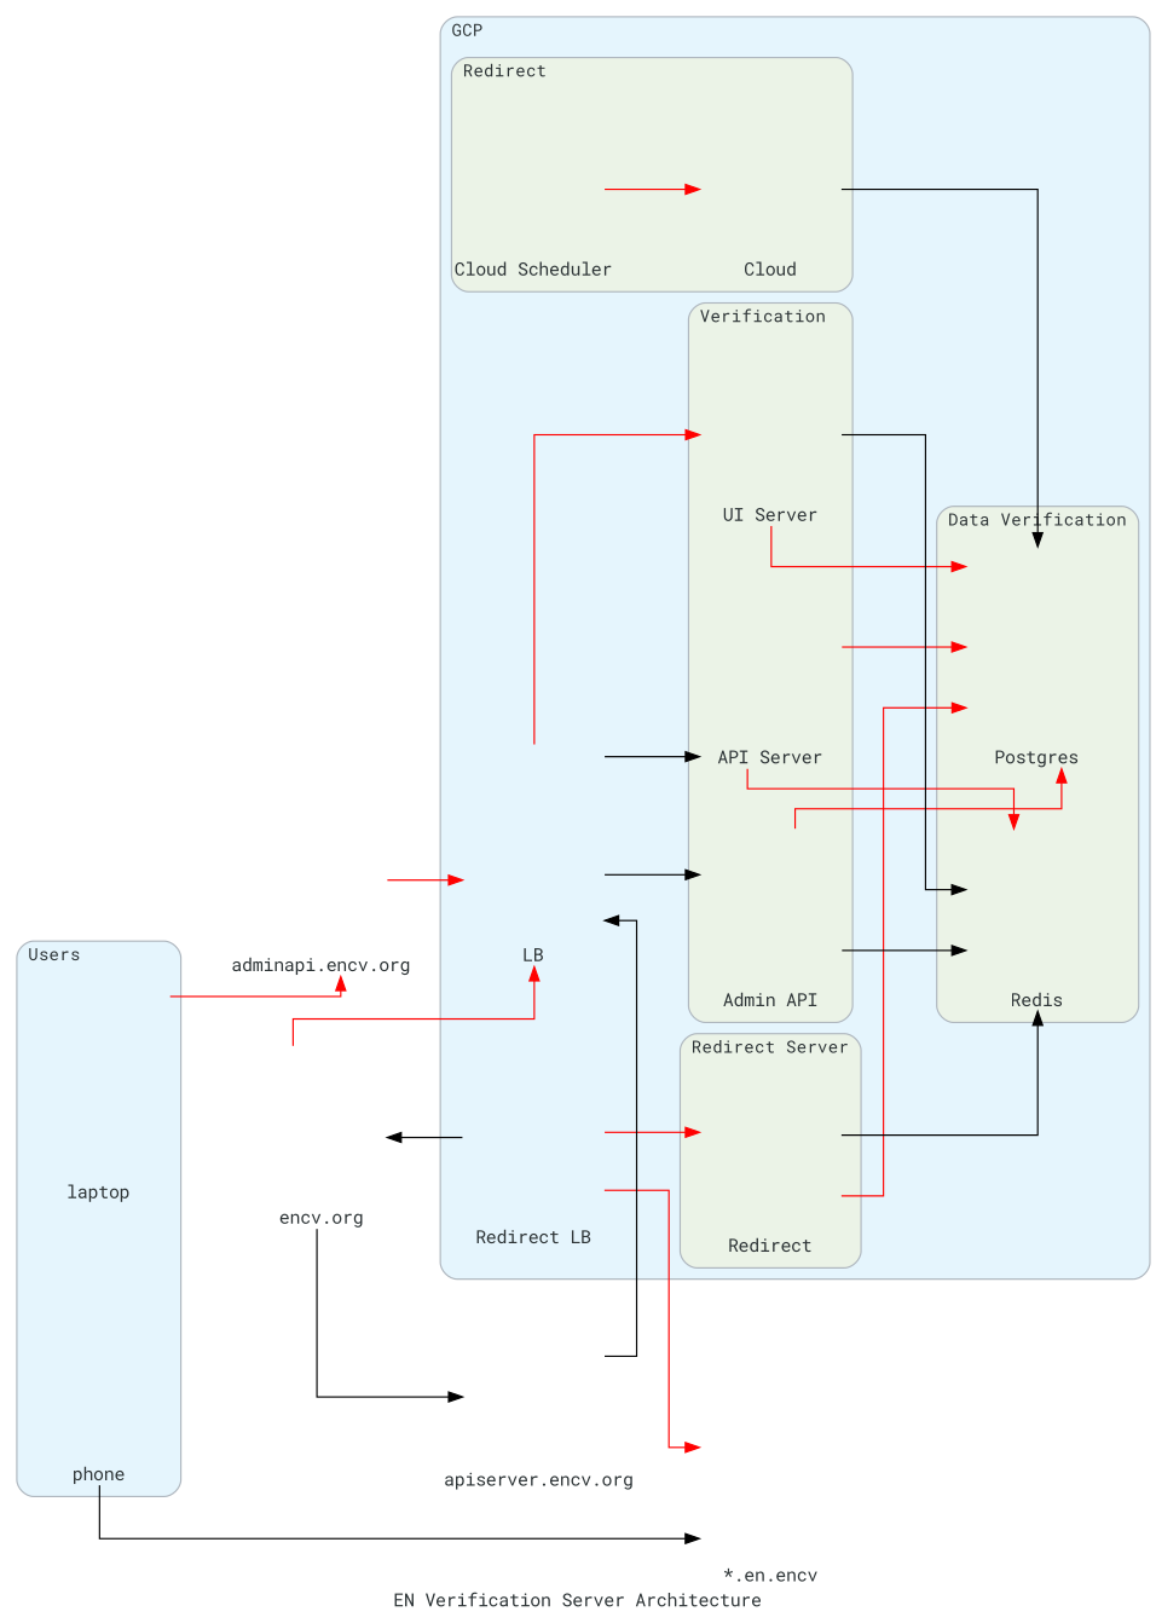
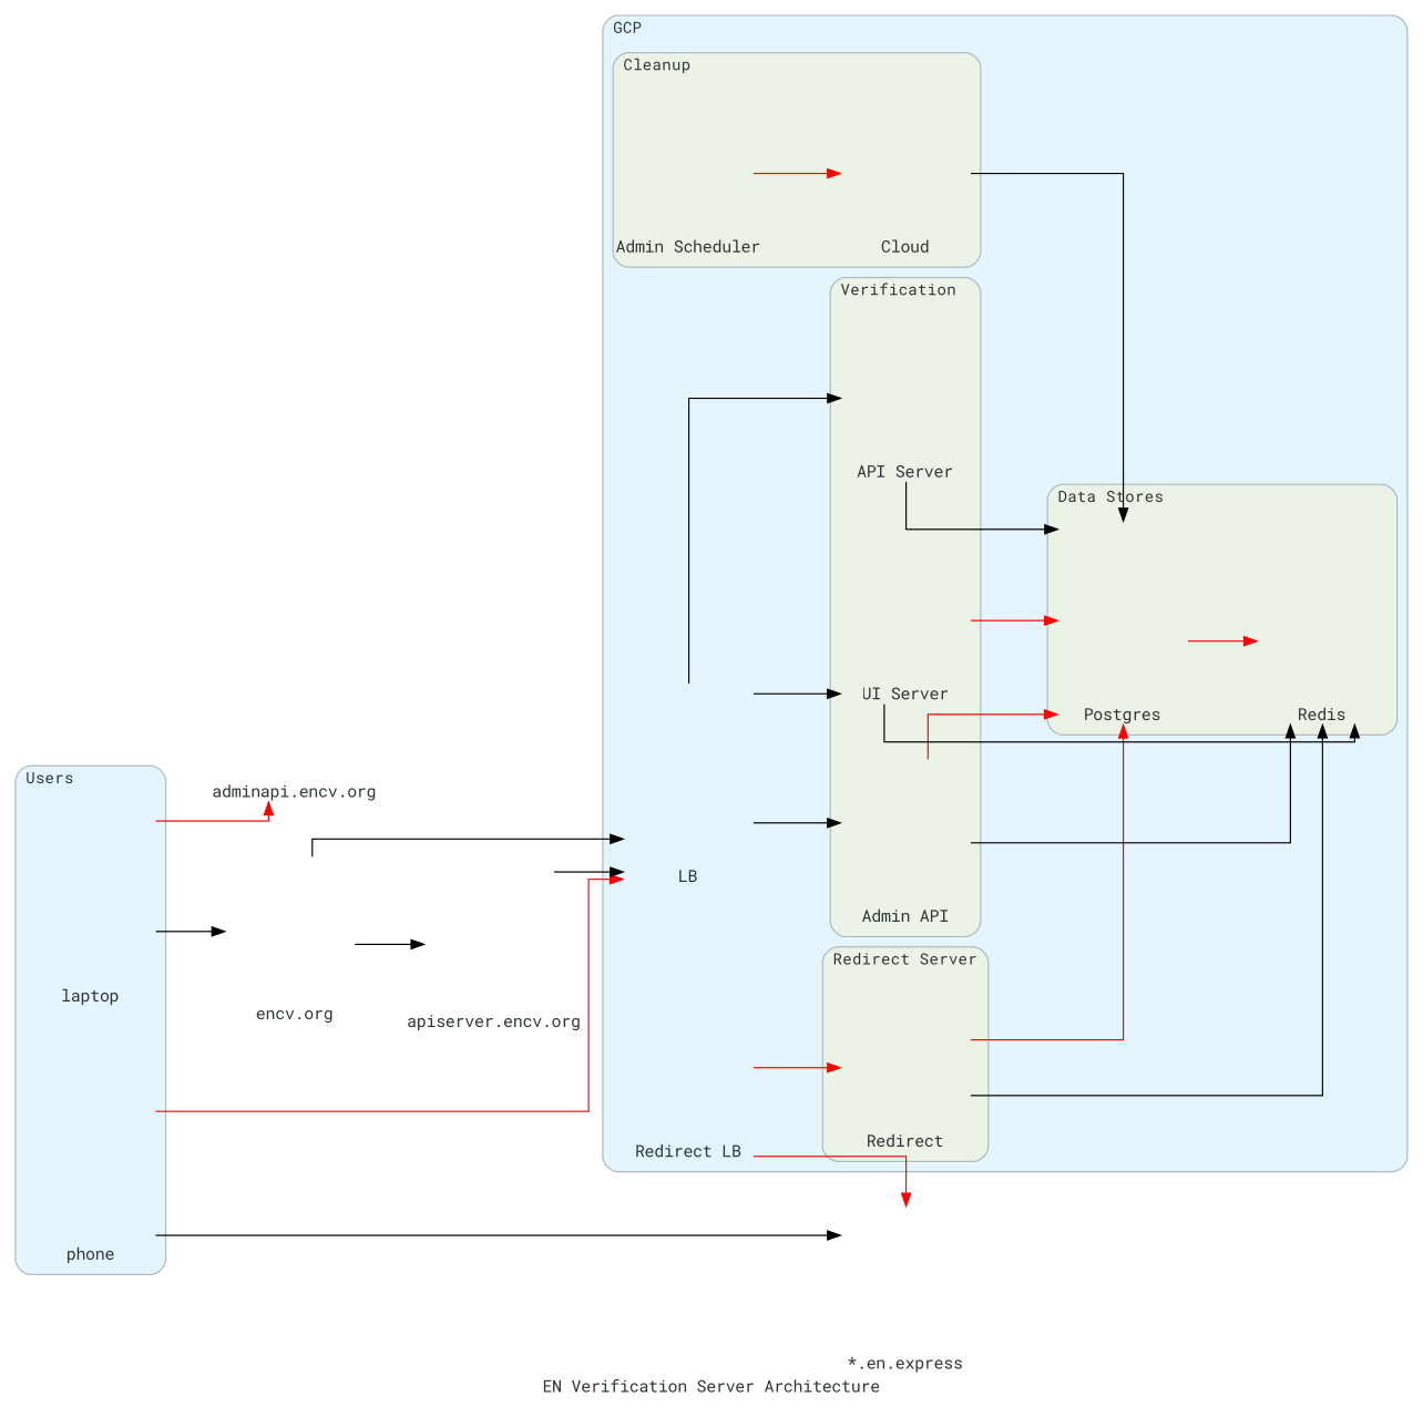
  digraph {
    fontcolor="#2D3436"
    fontname="Roboto Mono"
    fontsize=13
    label="EN Verification Server Architecture"
    nodesep=0.6
    rankdir=LR
    ranksep=0.75
    splines=ortho
    node [color=purple fixedsize=true fontcolor="#2D3436" fontname="Roboto Mono" fontsize=13 labelloc=b shape=none style=rounded]
    edge [color=red dir=forward fontcolor="#2D3436" fontname="Roboto Mono" fontsize=13]
    n1 [height=1.7999999999999998 label=Redirect width=1.4]
    n2 [height=2.1999999999999997 label=Postgres width=1.4]
    n3 [color=black height=1.7999999999999998 label=Redis width=1.4]
-   n4 [height=1.7999999999999998 label="Cloud Scheduler" width=1.4]
+   n4 [height=1.7999999999999998 label="Admin Scheduler" width=1.4]
    n5 [color=black height=1.7999999999999998 label=Cloud width=1.4]
    n6 [height=1.7999999999999998 label="API Server" width=1.4]
    n7 [color=black height=1.7999999999999998 label="Admin API" width=1.4]
    n8 [color=black height=1.7999999999999998 label="UI Server" width=1.4]
    n9 [height=2.1999999999999997 label=LB width=1.4]
    n10 [height=2.1999999999999997 label="Redirect LB" width=1.4]
    n11 [height=2.1999999999999997 label=laptop width=1.4]
    n12 [color=black height=2.1999999999999997 label=phone width=1.4]
-   n13 [height=1.7999999999999998 label="*.en.encv" width=1.4]
+   n13 [height=1.7999999999999998 label="*.en.express" width=1.4]
    n14 [color=black height=1.7999999999999998 label=" adminapi.encv.org" width=1.4]
    n15 [color=black height=1.7999999999999998 label=" encv.org" width=1.4]
    n16 [color=black height=1.7999999999999998 label=" apiserver.encv.org" width=1.4]
    subgraph cluster_1 {
      bgcolor="#E5F5FD"
      fontsize=12
      label=GCP
      labeljust=l
      pencolor="#AEB6BE"
      shape=box
      style=rounded
      n9
      n10
      subgraph cluster_2 {
        bgcolor="#EBF3E7"
        fontsize=12
        label="Redirect Server"
        labeljust=l
        pencolor="#AEB6BE"
        shape=box
        style=rounded
        n1
      }
      subgraph cluster_3 {
        bgcolor="#EBF3E7"
        fontsize=12
-       label="Data Verification"
+       label="Data Stores"
        labeljust=l
        pencolor="#AEB6BE"
        shape=box
        style=rounded
        n2
        n3
      }
      subgraph cluster_4 {
        bgcolor="#EBF3E7"
        fontsize=12
-       label=Redirect
+       label=Cleanup
        labeljust=l
        pencolor="#AEB6BE"
        shape=box
        style=rounded
        n4
        n5
      }
      subgraph cluster_5 {
        bgcolor="#EBF3E7"
        fontsize=12
        label=Verification
        labeljust=l
        pencolor="#AEB6BE"
        shape=box
        style=rounded
        n6
        n7
        n8
      }
    }
    subgraph cluster_6 {
      bgcolor="#E5F5FD"
      fontsize=12
      label=Users
      labeljust=l
      pencolor="#AEB6BE"
      shape=box
      style=rounded
      n11
      n12
    }
    n1 -> n2
    n1 -> n3 [color=black]
    n4 -> n5
    n5 -> n2 [color=black]
-   n6 -> n2
-   n6 -> n3
+   n6 -> n2 [color=black]
+   n2 -> n3
    n7 -> n2
    n7 -> n3 [color=black]
    n8 -> n2
    n8 -> n3 [color=black]
    n9 -> n6 [color=black]
    n9 -> n7 [color=black]
-   n9 -> n8
+   n9 -> n8 [color=black]
    n10 -> n1
    n10 -> n13
    n11 -> n14
-   n10 -> n15 [color=black]
+   n11 -> n15 [color=black]
    n12 -> n13 [color=black]
-   n14 -> n9
-   n15 -> n9
+   n12 -> n9
+   n15 -> n9 [color=black]
    n15 -> n16 [color=black]
    n16 -> n9 [color=black]
  }
